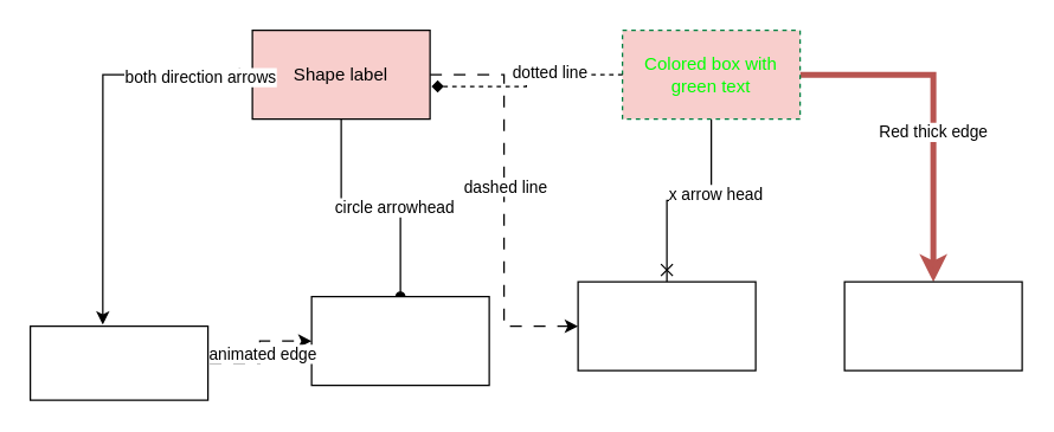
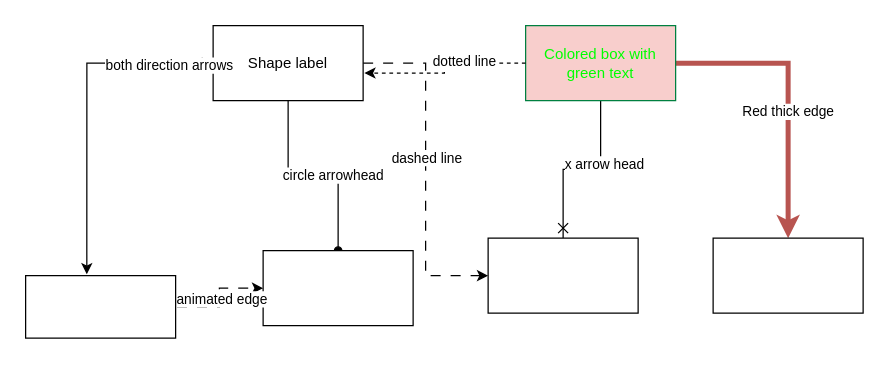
  <mxCell id="0" />
  <mxCell id="1" parent="0" />
  <mxCell id="2" style="edgeStyle=orthogonalEdgeStyle;rounded=0;orthogonalLoop=1;jettySize=auto;html=1;fillColor=#f8cecc;strokeColor=#b85450;strokeWidth=4;" edge="1" parent="1" source="6" target="12"><mxGeometry relative="1" as="geometry" /></mxCell>
  <mxCell id="3" value="Red thick edge" style="edgeLabel;html=1;align=center;verticalAlign=middle;resizable=0;points=[];" vertex="1" connectable="0" parent="2"><mxGeometry x="0.113" y="-1" relative="1" as="geometry"><mxPoint as="offset" /></mxGeometry></mxCell>
  <mxCell id="4" style="edgeStyle=orthogonalEdgeStyle;rounded=0;orthogonalLoop=1;jettySize=auto;html=1;entryX=0.5;entryY=0;entryDx=0;entryDy=0;endArrow=cross;endFill=0;" edge="1" parent="1" source="6" target="13"><mxGeometry relative="1" as="geometry" /></mxCell>
  <mxCell id="5" value="x arrow head" style="edgeLabel;html=1;align=center;verticalAlign=middle;resizable=0;points=[];" vertex="1" connectable="0" parent="4"><mxGeometry x="-0.286" y="2" relative="1" as="geometry"><mxPoint as="offset" /></mxGeometry></mxCell>
- <mxCell id="6" value="&lt;span style=&quot;color: light-dark(rgb(0, 255, 0), rgb(237, 237, 237));&quot;&gt;Colored box with green text&lt;/span&gt;" style="rounded=0;whiteSpace=wrap;html=1;fillColor=#f8cecc;strokeColor=light-dark(#008040, #d7817e);dashed=1;" vertex="1" parent="1"><mxGeometry x="420" y="20" width="120" height="60" as="geometry" /></mxCell>
+ <mxCell id="6" value="&lt;span style=&quot;color: light-dark(rgb(0, 255, 0), rgb(237, 237, 237));&quot;&gt;Colored box with green text&lt;/span&gt;" style="rounded=0;whiteSpace=wrap;html=1;fillColor=#f8cecc;strokeColor=light-dark(#008040, #d7817e);" vertex="1" parent="1"><mxGeometry x="420" y="20" width="120" height="60" as="geometry" /></mxCell>
  <mxCell id="7" style="edgeStyle=orthogonalEdgeStyle;rounded=0;orthogonalLoop=1;jettySize=auto;html=1;entryX=0.5;entryY=0;entryDx=0;entryDy=0;endArrow=oval;endFill=1;" edge="1" parent="1" source="11" target="14"><mxGeometry relative="1" as="geometry" /></mxCell>
  <mxCell id="8" value="circle arrowhead" style="edgeLabel;html=1;align=center;verticalAlign=middle;resizable=0;points=[];" vertex="1" connectable="0" parent="7"><mxGeometry x="0.188" y="1" relative="1" as="geometry"><mxPoint as="offset" /></mxGeometry></mxCell>
  <mxCell id="9" style="edgeStyle=orthogonalEdgeStyle;rounded=0;orthogonalLoop=1;jettySize=auto;html=1;entryX=0;entryY=0.5;entryDx=0;entryDy=0;dashed=1;dashPattern=8 8;" edge="1" parent="1" source="11" target="13"><mxGeometry relative="1" as="geometry" /></mxCell>
  <mxCell id="10" value="dashed line" style="edgeLabel;html=1;align=center;verticalAlign=middle;resizable=0;points=[];" vertex="1" connectable="0" parent="9"><mxGeometry x="-0.074" relative="1" as="geometry"><mxPoint as="offset" /></mxGeometry></mxCell>
- <mxCell id="11" value="Shape label" style="rounded=0;whiteSpace=wrap;html=1;fillColor=#f8cecc;" vertex="1" parent="1"><mxGeometry x="170" y="20" width="120" height="60" as="geometry" /></mxCell>
+ <mxCell id="11" value="Shape label" style="rounded=0;whiteSpace=wrap;html=1;" vertex="1" parent="1"><mxGeometry x="170" y="20" width="120" height="60" as="geometry" /></mxCell>
  <mxCell id="12" value="" style="rounded=0;whiteSpace=wrap;html=1;" vertex="1" parent="1"><mxGeometry x="570" y="190" width="120" height="60" as="geometry" /></mxCell>
  <mxCell id="13" value="" style="rounded=0;whiteSpace=wrap;html=1;" vertex="1" parent="1"><mxGeometry x="390" y="190" width="120" height="60" as="geometry" /></mxCell>
  <mxCell id="14" value="" style="rounded=0;whiteSpace=wrap;html=1;" vertex="1" parent="1"><mxGeometry x="210" y="200" width="120" height="60" as="geometry" /></mxCell>
  <mxCell id="15" style="edgeStyle=orthogonalEdgeStyle;rounded=0;orthogonalLoop=1;jettySize=auto;html=1;entryX=0;entryY=0.5;entryDx=0;entryDy=0;startArrow=classic;startFill=1;exitX=0.408;exitY=-0.02;exitDx=0;exitDy=0;exitPerimeter=0;" edge="1" parent="1" source="19" target="11"><mxGeometry relative="1" as="geometry" /></mxCell>
  <mxCell id="16" value="both direction arrows" style="edgeLabel;html=1;align=center;verticalAlign=middle;resizable=0;points=[];" vertex="1" connectable="0" parent="15"><mxGeometry x="0.743" y="-1" relative="1" as="geometry"><mxPoint as="offset" /></mxGeometry></mxCell>
  <mxCell id="17" style="edgeStyle=orthogonalEdgeStyle;rounded=0;orthogonalLoop=1;jettySize=auto;html=1;entryX=0;entryY=0.5;entryDx=0;entryDy=0;flowAnimation=1;" edge="1" parent="1" source="19" target="14"><mxGeometry relative="1" as="geometry" /></mxCell>
  <mxCell id="18" value="animated edge" style="edgeLabel;html=1;align=center;verticalAlign=middle;resizable=0;points=[];" vertex="1" connectable="0" parent="17"><mxGeometry x="-0.012" y="-1" relative="1" as="geometry"><mxPoint as="offset" /></mxGeometry></mxCell>
  <mxCell id="19" value="" style="rounded=0;whiteSpace=wrap;html=1;" vertex="1" parent="1"><mxGeometry x="20" y="220" width="120" height="50" as="geometry" /></mxCell>
- <mxCell id="20" style="edgeStyle=orthogonalEdgeStyle;rounded=0;orthogonalLoop=1;jettySize=auto;html=1;entryX=1.008;entryY=0.633;entryDx=0;entryDy=0;entryPerimeter=0;dashed=1;endArrow=diamond;" edge="1" parent="1" source="6" target="11"><mxGeometry relative="1" as="geometry" /></mxCell>
+ <mxCell id="20" style="edgeStyle=orthogonalEdgeStyle;rounded=0;orthogonalLoop=1;jettySize=auto;html=1;entryX=1.008;entryY=0.633;entryDx=0;entryDy=0;entryPerimeter=0;dashed=1;" edge="1" parent="1" source="6" target="11"><mxGeometry relative="1" as="geometry" /></mxCell>
  <mxCell id="21" value="dotted line" style="edgeLabel;html=1;align=center;verticalAlign=middle;resizable=0;points=[];" vertex="1" connectable="0" parent="20"><mxGeometry x="-0.27" y="-2" relative="1" as="geometry"><mxPoint as="offset" /></mxGeometry></mxCell>
